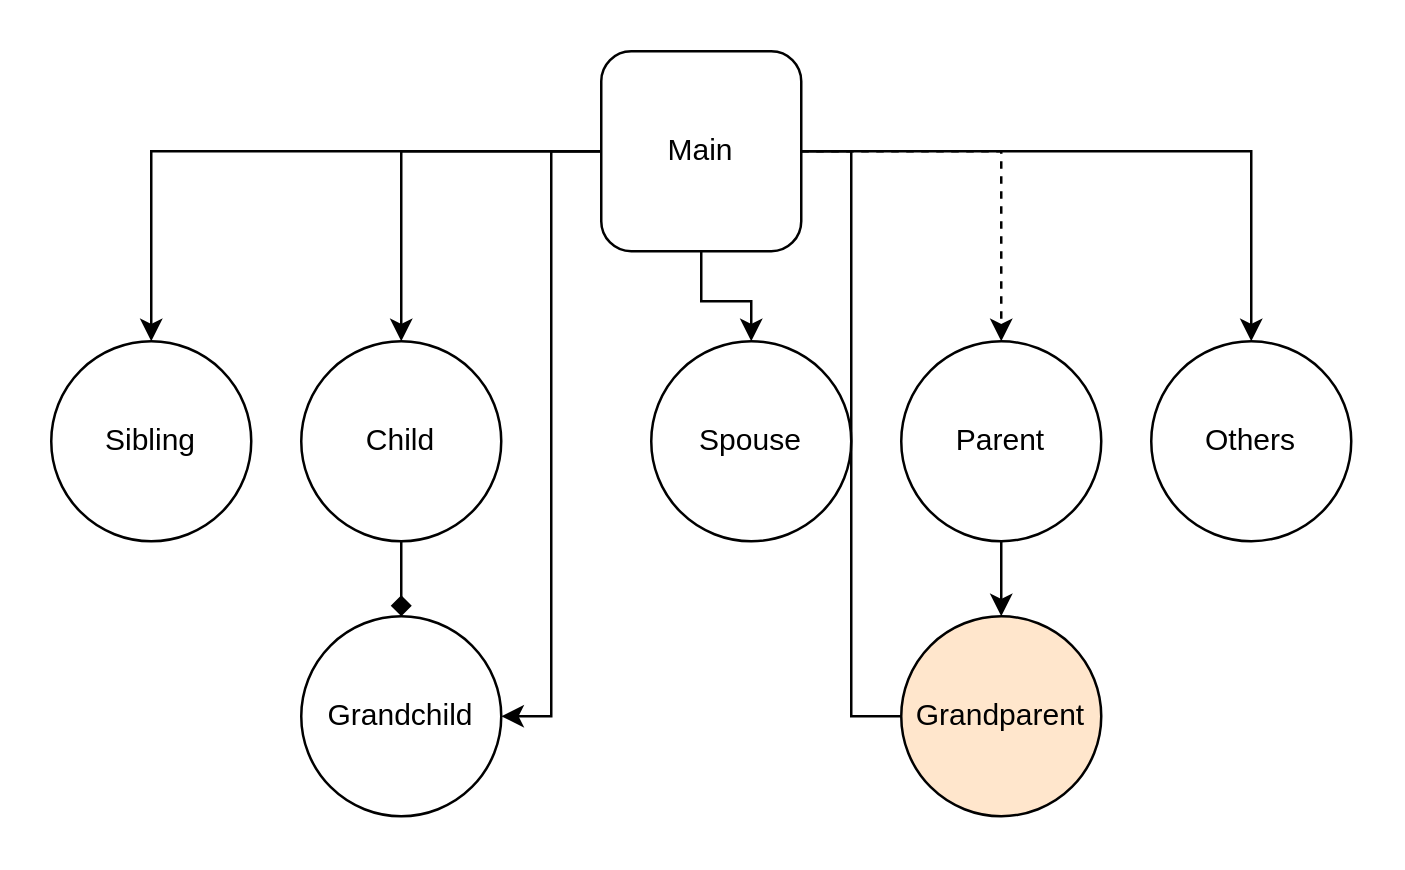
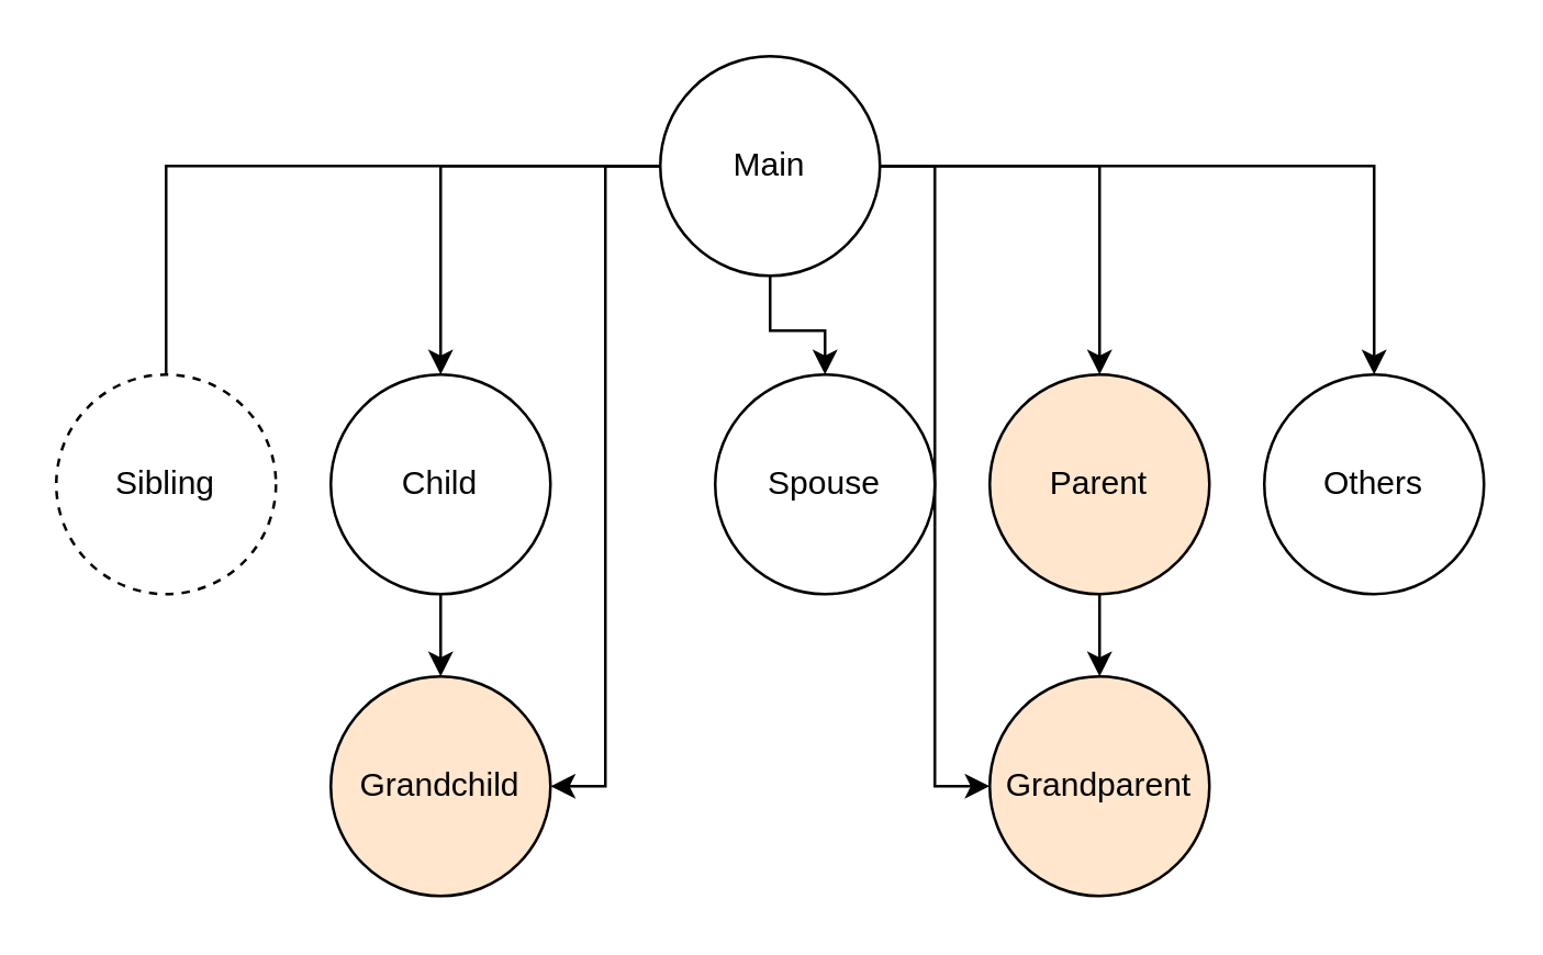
  <mxCell id="0" />
  <mxCell id="1" parent="0" />
  <mxCell id="2" style="edgeStyle=orthogonalEdgeStyle;rounded=0;orthogonalLoop=1;jettySize=auto;html=1;" edge="1" parent="1" source="9" target="14"><mxGeometry relative="1" as="geometry" /></mxCell>
- <mxCell id="3" style="edgeStyle=orthogonalEdgeStyle;rounded=0;orthogonalLoop=1;jettySize=auto;html=1;entryX=0.5;entryY=0;entryDx=0;entryDy=0;" edge="1" parent="1" source="9" target="10"><mxGeometry relative="1" as="geometry" /></mxCell>
+ <mxCell id="3" style="edgeStyle=orthogonalEdgeStyle;rounded=0;orthogonalLoop=1;jettySize=auto;html=1;entryX=0.5;entryY=0;entryDx=0;entryDy=0;endArrow=none;" edge="1" parent="1" source="9" target="10"><mxGeometry relative="1" as="geometry" /></mxCell>
  <mxCell id="4" style="edgeStyle=orthogonalEdgeStyle;rounded=0;orthogonalLoop=1;jettySize=auto;html=1;" edge="1" parent="1" source="9" target="13"><mxGeometry relative="1" as="geometry" /></mxCell>
- <mxCell id="5" style="edgeStyle=orthogonalEdgeStyle;rounded=0;orthogonalLoop=1;jettySize=auto;html=1;dashed=1;" edge="1" parent="1" source="9" target="16"><mxGeometry relative="1" as="geometry" /></mxCell>
+ <mxCell id="5" style="edgeStyle=orthogonalEdgeStyle;rounded=0;orthogonalLoop=1;jettySize=auto;html=1;" edge="1" parent="1" source="9" target="16"><mxGeometry relative="1" as="geometry" /></mxCell>
  <mxCell id="6" style="edgeStyle=orthogonalEdgeStyle;rounded=0;orthogonalLoop=1;jettySize=auto;html=1;" edge="1" parent="1" source="9" target="11"><mxGeometry relative="1" as="geometry" /></mxCell>
  <mxCell id="7" style="edgeStyle=orthogonalEdgeStyle;rounded=0;orthogonalLoop=1;jettySize=auto;html=1;entryX=1;entryY=0.5;entryDx=0;entryDy=0;" edge="1" parent="1" source="9" target="17"><mxGeometry relative="1" as="geometry" /></mxCell>
- <mxCell id="8" style="edgeStyle=orthogonalEdgeStyle;rounded=0;orthogonalLoop=1;jettySize=auto;html=1;entryX=0;entryY=0.5;entryDx=0;entryDy=0;endArrow=none;" edge="1" parent="1" source="9" target="18"><mxGeometry relative="1" as="geometry" /></mxCell>
- <mxCell id="9" value="Main" style="whiteSpace=wrap;html=1;aspect=fixed;rounded=1;" vertex="1" parent="1"><mxGeometry x="240" y="20" width="80" height="80" as="geometry" /></mxCell>
- <mxCell id="10" value="Sibling" style="ellipse;whiteSpace=wrap;html=1;aspect=fixed;" vertex="1" parent="1"><mxGeometry x="20" y="136" width="80" height="80" as="geometry" /></mxCell>
+ <mxCell id="8" style="edgeStyle=orthogonalEdgeStyle;rounded=0;orthogonalLoop=1;jettySize=auto;html=1;entryX=0;entryY=0.5;entryDx=0;entryDy=0;" edge="1" parent="1" source="9" target="18"><mxGeometry relative="1" as="geometry" /></mxCell>
+ <mxCell id="9" value="Main" style="ellipse;whiteSpace=wrap;html=1;aspect=fixed;" vertex="1" parent="1"><mxGeometry x="240" y="20" width="80" height="80" as="geometry" /></mxCell>
+ <mxCell id="10" value="Sibling" style="ellipse;whiteSpace=wrap;html=1;aspect=fixed;dashed=1;" vertex="1" parent="1"><mxGeometry x="20" y="136" width="80" height="80" as="geometry" /></mxCell>
  <mxCell id="11" value="Others" style="ellipse;whiteSpace=wrap;html=1;aspect=fixed;" vertex="1" parent="1"><mxGeometry x="460" y="136" width="80" height="80" as="geometry" /></mxCell>
- <mxCell id="12" style="edgeStyle=orthogonalEdgeStyle;rounded=0;orthogonalLoop=1;jettySize=auto;html=1;entryX=0.5;entryY=0;entryDx=0;entryDy=0;endArrow=diamond;" edge="1" parent="1" source="13" target="17"><mxGeometry relative="1" as="geometry" /></mxCell>
+ <mxCell id="12" style="edgeStyle=orthogonalEdgeStyle;rounded=0;orthogonalLoop=1;jettySize=auto;html=1;entryX=0.5;entryY=0;entryDx=0;entryDy=0;" edge="1" parent="1" source="13" target="17"><mxGeometry relative="1" as="geometry" /></mxCell>
  <mxCell id="13" value="Child" style="ellipse;whiteSpace=wrap;html=1;aspect=fixed;" vertex="1" parent="1"><mxGeometry x="120" y="136" width="80" height="80" as="geometry" /></mxCell>
  <mxCell id="14" value="Spouse" style="ellipse;whiteSpace=wrap;html=1;aspect=fixed;" vertex="1" parent="1"><mxGeometry x="260" y="136" width="80" height="80" as="geometry" /></mxCell>
  <mxCell id="15" style="edgeStyle=orthogonalEdgeStyle;rounded=0;orthogonalLoop=1;jettySize=auto;html=1;" edge="1" parent="1" source="16" target="18"><mxGeometry relative="1" as="geometry" /></mxCell>
- <mxCell id="16" value="Parent" style="ellipse;whiteSpace=wrap;html=1;aspect=fixed;" vertex="1" parent="1"><mxGeometry x="360" y="136" width="80" height="80" as="geometry" /></mxCell>
- <mxCell id="17" value="Grandchild" style="ellipse;whiteSpace=wrap;html=1;aspect=fixed;" vertex="1" parent="1"><mxGeometry x="120" y="246" width="80" height="80" as="geometry" /></mxCell>
+ <mxCell id="16" value="Parent" style="ellipse;whiteSpace=wrap;html=1;aspect=fixed;fillColor=#ffe6cc;" vertex="1" parent="1"><mxGeometry x="360" y="136" width="80" height="80" as="geometry" /></mxCell>
+ <mxCell id="17" value="Grandchild" style="ellipse;whiteSpace=wrap;html=1;aspect=fixed;fillColor=#ffe6cc;" vertex="1" parent="1"><mxGeometry x="120" y="246" width="80" height="80" as="geometry" /></mxCell>
  <mxCell id="18" value="Grandparent" style="ellipse;whiteSpace=wrap;html=1;aspect=fixed;fillColor=#ffe6cc;" vertex="1" parent="1"><mxGeometry x="360" y="246" width="80" height="80" as="geometry" /></mxCell>
